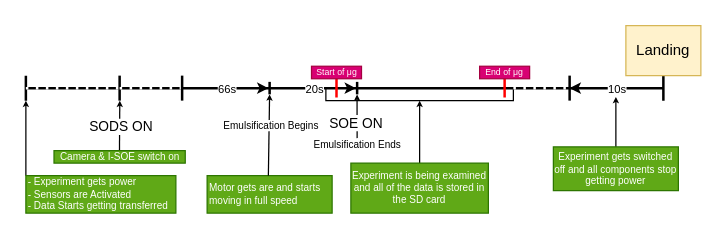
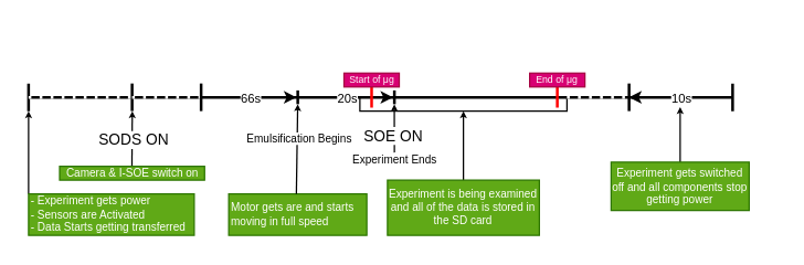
  <mxCell id="0" />
  <mxCell id="1" parent="0" />
  <mxCell id="2" value="" style="shape=crossbar;whiteSpace=wrap;html=1;rounded=1;strokeWidth=2;" parent="1" vertex="1"><mxGeometry x="20" y="60" width="510" height="20" as="geometry" /></mxCell>
  <mxCell id="3" value="" style="line;strokeWidth=2;direction=south;html=1;perimeter=backbonePerimeter;points=[];outlineConnect=0;" parent="1" vertex="1"><mxGeometry x="140" y="60" width="10" height="20" as="geometry" /></mxCell>
- <mxCell id="4" value="Landing" style="text;html=1;strokeColor=#d6b656;fillColor=#fff2cc;align=center;verticalAlign=middle;whiteSpace=wrap;rounded=0;" parent="1" vertex="1"><mxGeometry x="500" y="20" width="60" height="40" as="geometry" /></mxCell>
  <mxCell id="5" style="rounded=0;orthogonalLoop=1;jettySize=auto;html=1;endSize=2;" parent="1" edge="1"><mxGeometry relative="1" as="geometry"><mxPoint x="95.13" y="80" as="targetPoint" /><mxPoint x="94.88" y="120" as="sourcePoint" /></mxGeometry></mxCell>
  <mxCell id="6" value="SODS ON" style="edgeLabel;html=1;align=center;verticalAlign=middle;resizable=0;points=[];" vertex="1" connectable="0" parent="5"><mxGeometry x="-0.003" relative="1" as="geometry"><mxPoint as="offset" /></mxGeometry></mxCell>
  <mxCell id="7" value="&lt;span style=&quot;font-size: 8px; background-color: initial;&quot;&gt;Camera &amp;amp; I-SOE switch on&lt;/span&gt;" style="text;html=1;strokeColor=#2D7600;fillColor=#60a917;align=center;verticalAlign=middle;whiteSpace=wrap;rounded=0;fontColor=#ffffff;fontSize=8;spacing=2;" parent="1" vertex="1"><mxGeometry x="42.5" y="120" width="105" height="10" as="geometry" /></mxCell>
  <mxCell id="8" style="edgeStyle=orthogonalEdgeStyle;rounded=0;orthogonalLoop=1;jettySize=auto;html=1;entryX=0;entryY=1;entryDx=0;entryDy=0;entryPerimeter=0;endSize=2;" parent="1" source="9" target="2" edge="1"><mxGeometry relative="1" as="geometry"><mxPoint x="30" y="90" as="targetPoint" /><Array as="points"><mxPoint x="20" y="140" /><mxPoint x="20" y="140" /></Array></mxGeometry></mxCell>
  <mxCell id="9" value="&lt;span style=&quot;font-size: 8px; background-color: initial;&quot;&gt;- Experiment gets power&lt;br&gt;- Sensors are Activated&lt;br&gt;- Data Starts getting transferred&lt;br&gt;&lt;/span&gt;" style="text;html=1;strokeColor=#2D7600;fillColor=#60a917;align=left;verticalAlign=middle;whiteSpace=wrap;rounded=0;fontColor=#ffffff;fontSize=8;spacing=2;" parent="1" vertex="1"><mxGeometry x="20" y="140" width="120" height="30" as="geometry" /></mxCell>
  <mxCell id="10" value="" style="line;strokeWidth=2;direction=south;html=1;perimeter=backbonePerimeter;points=[];outlineConnect=0;fillStyle=solid;fillColor=none;strokeColor=#ff0000;" parent="1" vertex="1"><mxGeometry x="398" y="62.5" width="10" height="15" as="geometry" /></mxCell>
  <mxCell id="11" value="End of μg" style="text;html=1;strokeColor=#A50040;fillColor=#d80073;align=center;verticalAlign=middle;whiteSpace=wrap;rounded=0;fontColor=#ffffff;fontSize=7;" parent="1" vertex="1"><mxGeometry x="383" y="52.5" width="40" height="10" as="geometry" /></mxCell>
  <mxCell id="12" value="" style="endArrow=classic;html=1;rounded=0;" parent="1" source="3" target="36" edge="1"><mxGeometry relative="1" as="geometry"><mxPoint x="200" y="80" as="sourcePoint" /><mxPoint x="230" y="90" as="targetPoint" /></mxGeometry></mxCell>
  <mxCell id="13" value="66s" style="edgeLabel;resizable=0;html=1;align=center;verticalAlign=middle;fontSize=9;" parent="12" connectable="0" vertex="1"><mxGeometry relative="1" as="geometry" /></mxCell>
  <mxCell id="14" value="" style="endArrow=classic;html=1;rounded=0;" parent="1" source="36" target="35" edge="1"><mxGeometry relative="1" as="geometry"><mxPoint x="212" y="100" as="sourcePoint" /><mxPoint x="280" y="100" as="targetPoint" /></mxGeometry></mxCell>
  <mxCell id="15" value="20s" style="edgeLabel;resizable=0;html=1;align=center;verticalAlign=middle;fontSize=9;" parent="14" connectable="0" vertex="1"><mxGeometry relative="1" as="geometry" /></mxCell>
  <mxCell id="16" value="" style="shape=partialRectangle;whiteSpace=wrap;html=1;bottom=1;right=1;left=1;top=0;fillColor=none;routingCenterX=-0.5;" parent="1" vertex="1"><mxGeometry x="260" y="70" width="150" height="10" as="geometry" /></mxCell>
  <mxCell id="17" value="&lt;span style=&quot;font-size: 8px; background-color: initial;&quot;&gt;Motor gets are and starts moving in full speed&lt;br&gt;&lt;/span&gt;" style="text;html=1;strokeColor=#2D7600;fillColor=#60a917;align=left;verticalAlign=middle;whiteSpace=wrap;rounded=0;fontColor=#ffffff;fontSize=8;spacing=2;" parent="1" vertex="1"><mxGeometry x="165" y="140" width="100" height="30" as="geometry" /></mxCell>
  <mxCell id="18" value="" style="endArrow=classic;html=1;rounded=0;exitX=0.5;exitY=0;exitDx=0;exitDy=0;endSize=2;" parent="1" edge="1"><mxGeometry relative="1" as="geometry"><mxPoint x="214" y="140" as="sourcePoint" /><mxPoint x="214.978" y="75" as="targetPoint" /></mxGeometry></mxCell>
  <mxCell id="19" value="Emulsification Begins" style="edgeLabel;resizable=0;html=1;align=center;verticalAlign=middle;fontSize=8;" parent="18" connectable="0" vertex="1"><mxGeometry relative="1" as="geometry"><mxPoint x="1" y="-8" as="offset" /></mxGeometry></mxCell>
  <mxCell id="20" value="" style="endArrow=classic;html=1;rounded=0;endSize=2;exitX=0.5;exitY=0;exitDx=0;exitDy=0;" parent="1" source="22" edge="1"><mxGeometry relative="1" as="geometry"><mxPoint x="284" y="120" as="sourcePoint" /><mxPoint x="284.955" y="75" as="targetPoint" /></mxGeometry></mxCell>
  <mxCell id="21" value="SOE ON" style="edgeLabel;html=1;align=center;verticalAlign=middle;resizable=0;points=[];" vertex="1" connectable="0" parent="20"><mxGeometry x="-0.246" y="1" relative="1" as="geometry"><mxPoint as="offset" /></mxGeometry></mxCell>
- <mxCell id="22" value="Emulsification Ends" style="text;html=1;strokeColor=none;fillColor=none;align=center;verticalAlign=middle;whiteSpace=wrap;rounded=0;fontSize=8;" parent="1" vertex="1"><mxGeometry x="247.5" y="110" width="75" height="10" as="geometry" /></mxCell>
+ <mxCell id="22" value="Experiment Ends" style="text;html=1;strokeColor=none;fillColor=none;align=center;verticalAlign=middle;whiteSpace=wrap;rounded=0;fontSize=8;" parent="1" vertex="1"><mxGeometry x="247.5" y="110" width="75" height="10" as="geometry" /></mxCell>
  <mxCell id="23" style="rounded=0;orthogonalLoop=1;jettySize=auto;html=1;entryX=0.5;entryY=1;entryDx=0;entryDy=0;endSize=2;edgeStyle=orthogonalEdgeStyle;exitX=0.5;exitY=0;exitDx=0;exitDy=0;" parent="1" source="24" target="16" edge="1"><mxGeometry relative="1" as="geometry" /></mxCell>
  <mxCell id="24" value="&lt;span style=&quot;font-size: 8px; background-color: initial;&quot;&gt;Experiment is being examined and all of the data is stored in the SD card&lt;br&gt;&lt;/span&gt;" style="text;html=1;strokeColor=#2D7600;fillColor=#60a917;align=center;verticalAlign=middle;whiteSpace=wrap;rounded=0;fontColor=#ffffff;fontSize=8;spacing=2;" parent="1" vertex="1"><mxGeometry x="280" y="130" width="110" height="40" as="geometry" /></mxCell>
  <mxCell id="25" value="" style="endArrow=classic;html=1;rounded=0;exitX=1;exitY=0.5;exitDx=0;exitDy=0;exitPerimeter=0;" parent="1" source="2" target="27" edge="1"><mxGeometry relative="1" as="geometry"><mxPoint x="510" y="124.68" as="sourcePoint" /><mxPoint x="579" y="124.68" as="targetPoint" /></mxGeometry></mxCell>
  <mxCell id="26" value="10s" style="edgeLabel;resizable=0;html=1;align=center;verticalAlign=middle;fontSize=9;" parent="25" connectable="0" vertex="1"><mxGeometry relative="1" as="geometry" /></mxCell>
  <mxCell id="27" value="" style="line;strokeWidth=2;direction=south;html=1;perimeter=backbonePerimeter;points=[];outlineConnect=0;" parent="1" vertex="1"><mxGeometry x="450" y="60" width="10" height="20" as="geometry" /></mxCell>
  <mxCell id="28" style="edgeStyle=orthogonalEdgeStyle;rounded=0;orthogonalLoop=1;jettySize=auto;html=1;endSize=2;" parent="1" source="29" edge="1"><mxGeometry relative="1" as="geometry"><mxPoint x="492" y="77" as="targetPoint" /></mxGeometry></mxCell>
  <mxCell id="29" value="&lt;span style=&quot;font-size: 8px; background-color: initial;&quot;&gt;Experiment gets switched off and all components stop getting power&lt;br&gt;&lt;/span&gt;" style="text;html=1;strokeColor=#2D7600;fillColor=#60a917;align=center;verticalAlign=middle;whiteSpace=wrap;rounded=0;fontColor=#ffffff;fontSize=8;spacing=2;" parent="1" vertex="1"><mxGeometry x="442" y="117" width="100" height="35" as="geometry" /></mxCell>
  <mxCell id="30" value="" style="endArrow=none;dashed=1;html=1;dashPattern=1 3;strokeWidth=2;rounded=0;exitX=1;exitY=0;exitDx=0;exitDy=0;strokeColor=#ffffff;" parent="1" source="16" target="27" edge="1"><mxGeometry width="50" height="50" relative="1" as="geometry"><mxPoint x="470" y="100" as="sourcePoint" /><mxPoint x="520" y="50" as="targetPoint" /></mxGeometry></mxCell>
  <mxCell id="31" value="" style="line;strokeWidth=2;direction=south;html=1;perimeter=backbonePerimeter;points=[];outlineConnect=0;" parent="1" vertex="1"><mxGeometry x="90" y="60" width="10" height="20" as="geometry" /></mxCell>
  <mxCell id="32" value="" style="endArrow=none;dashed=1;html=1;dashPattern=1 3;strokeWidth=2;rounded=0;exitX=0;exitY=0.5;exitDx=0;exitDy=0;strokeColor=#ffffff;exitPerimeter=0;" edge="1" parent="1" source="2" target="31"><mxGeometry width="50" height="50" relative="1" as="geometry"><mxPoint x="20" y="100" as="sourcePoint" /><mxPoint x="104" y="100" as="targetPoint" /></mxGeometry></mxCell>
  <mxCell id="33" value="" style="endArrow=none;dashed=1;html=1;dashPattern=1 3;strokeWidth=2;rounded=0;strokeColor=#ffffff;" edge="1" parent="1" source="31" target="3"><mxGeometry width="50" height="50" relative="1" as="geometry"><mxPoint x="90" y="50" as="sourcePoint" /><mxPoint x="104" y="80" as="targetPoint" /></mxGeometry></mxCell>
  <mxCell id="34" value="" style="line;strokeWidth=2;direction=south;html=1;perimeter=backbonePerimeter;points=[];outlineConnect=0;fillStyle=solid;fillColor=none;strokeColor=#ff0000;" parent="1" vertex="1"><mxGeometry x="263.5" y="62.5" width="10" height="15" as="geometry" /></mxCell>
  <mxCell id="35" value="" style="line;strokeWidth=2;direction=south;html=1;perimeter=backbonePerimeter;points=[];outlineConnect=0;" parent="1" vertex="1"><mxGeometry x="280" y="65" width="10" height="10" as="geometry" /></mxCell>
  <mxCell id="36" value="" style="line;strokeWidth=2;direction=south;html=1;perimeter=backbonePerimeter;points=[];outlineConnect=0;" parent="1" vertex="1"><mxGeometry x="210" y="65" width="10" height="10" as="geometry" /></mxCell>
  <mxCell id="37" value="Start of μg" style="text;html=1;strokeColor=#A50040;fillColor=#d80073;align=center;verticalAlign=middle;whiteSpace=wrap;rounded=0;fontColor=#ffffff;fontSize=7;" parent="1" vertex="1"><mxGeometry x="248.5" y="52.5" width="40" height="10" as="geometry" /></mxCell>
